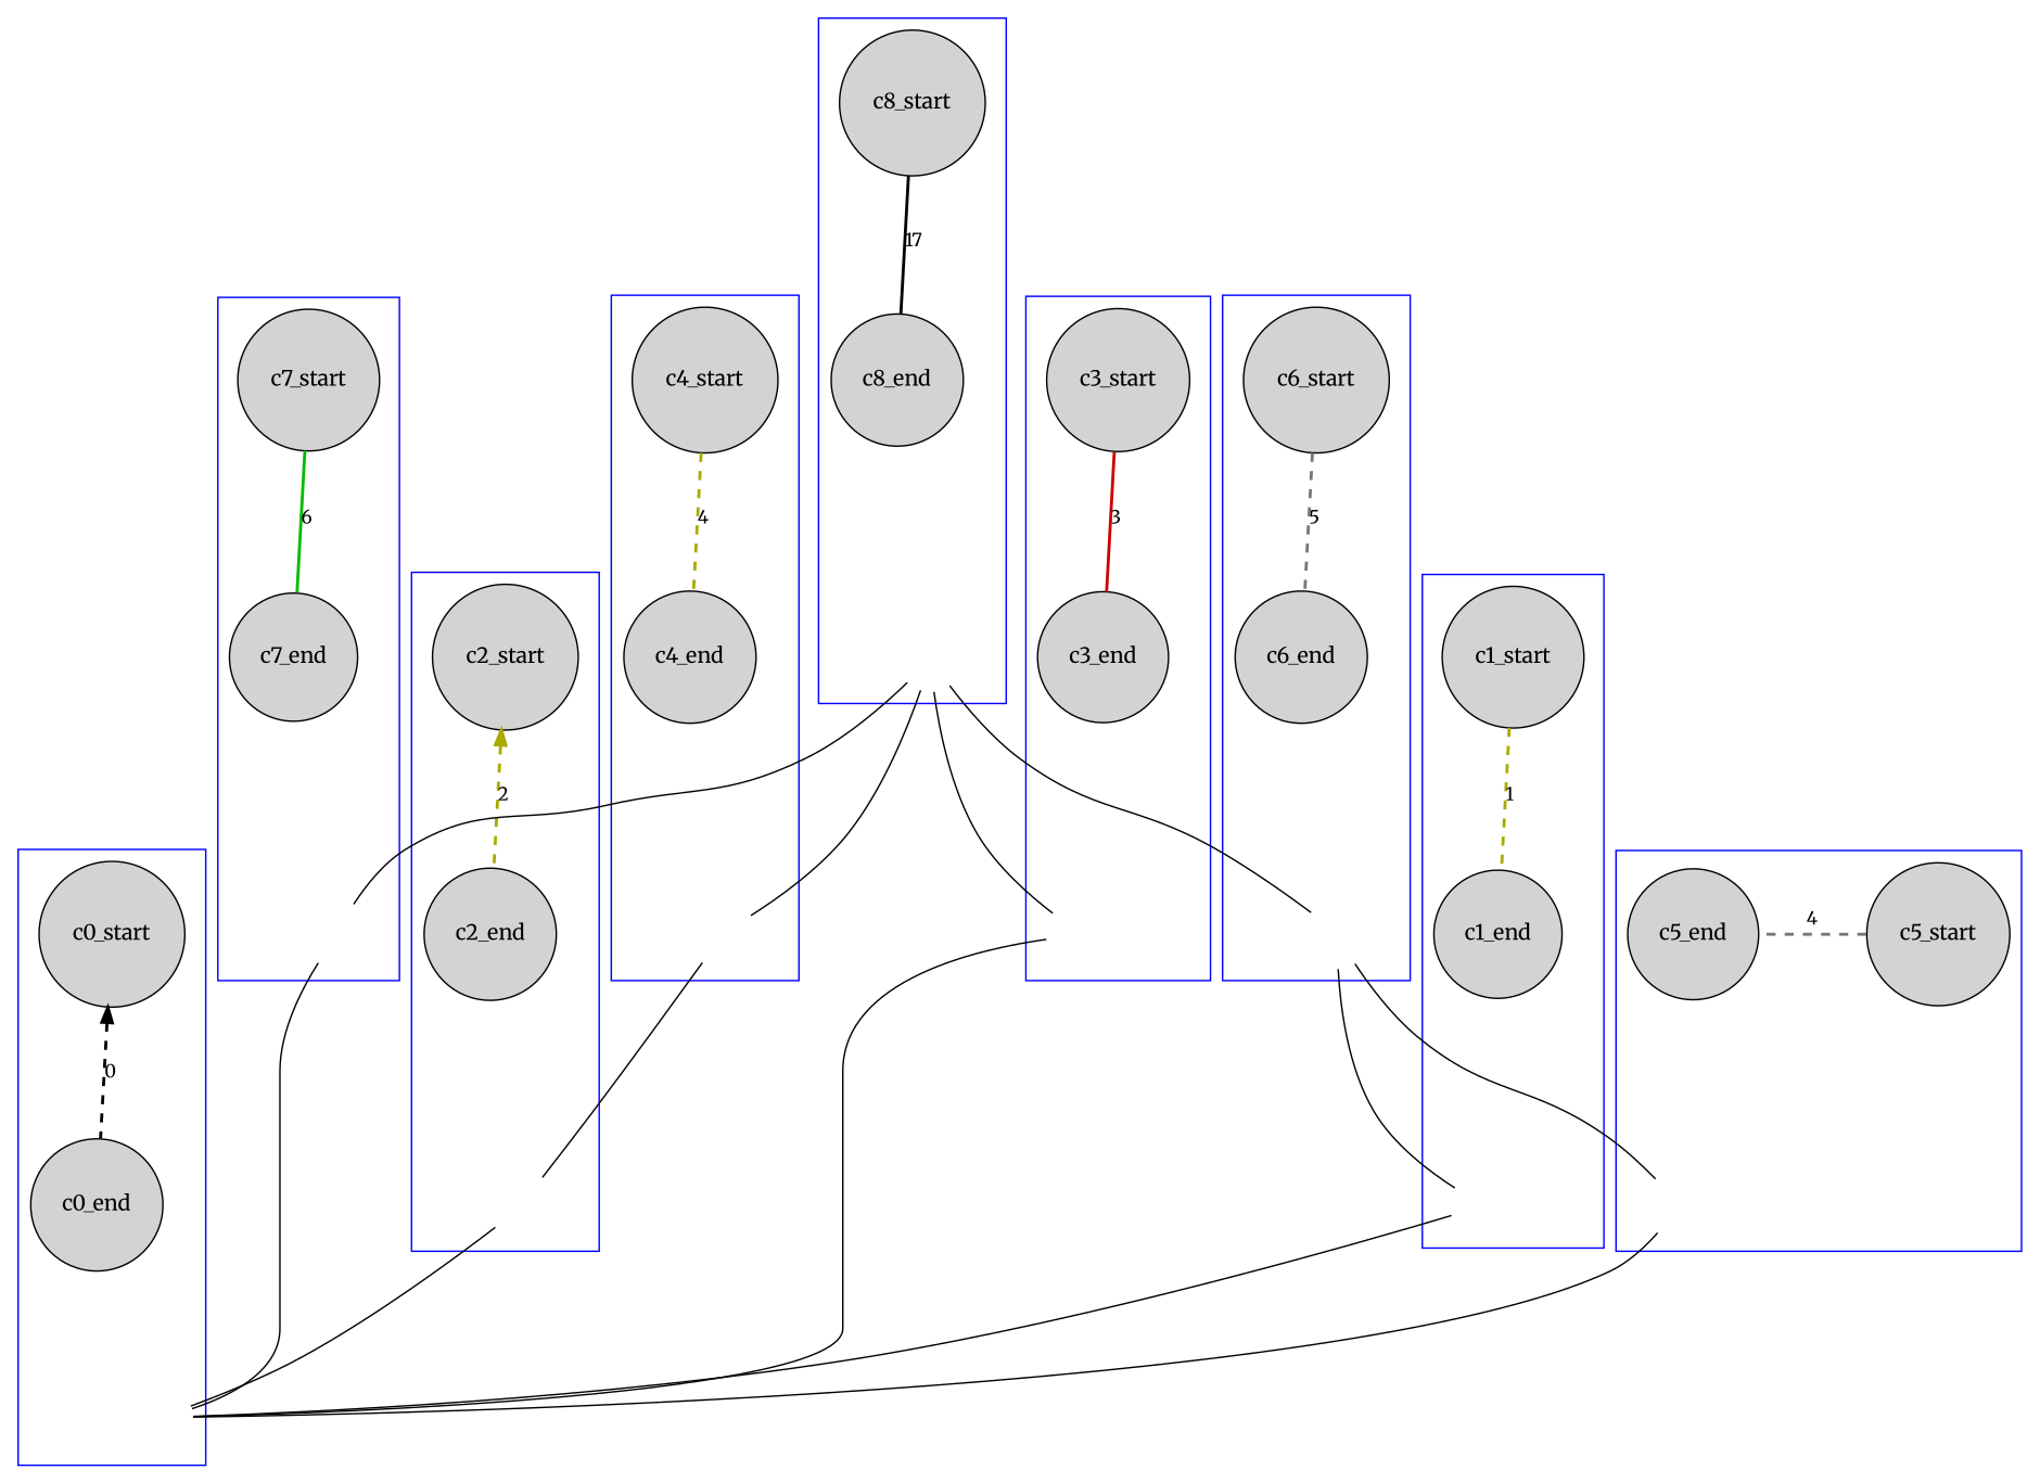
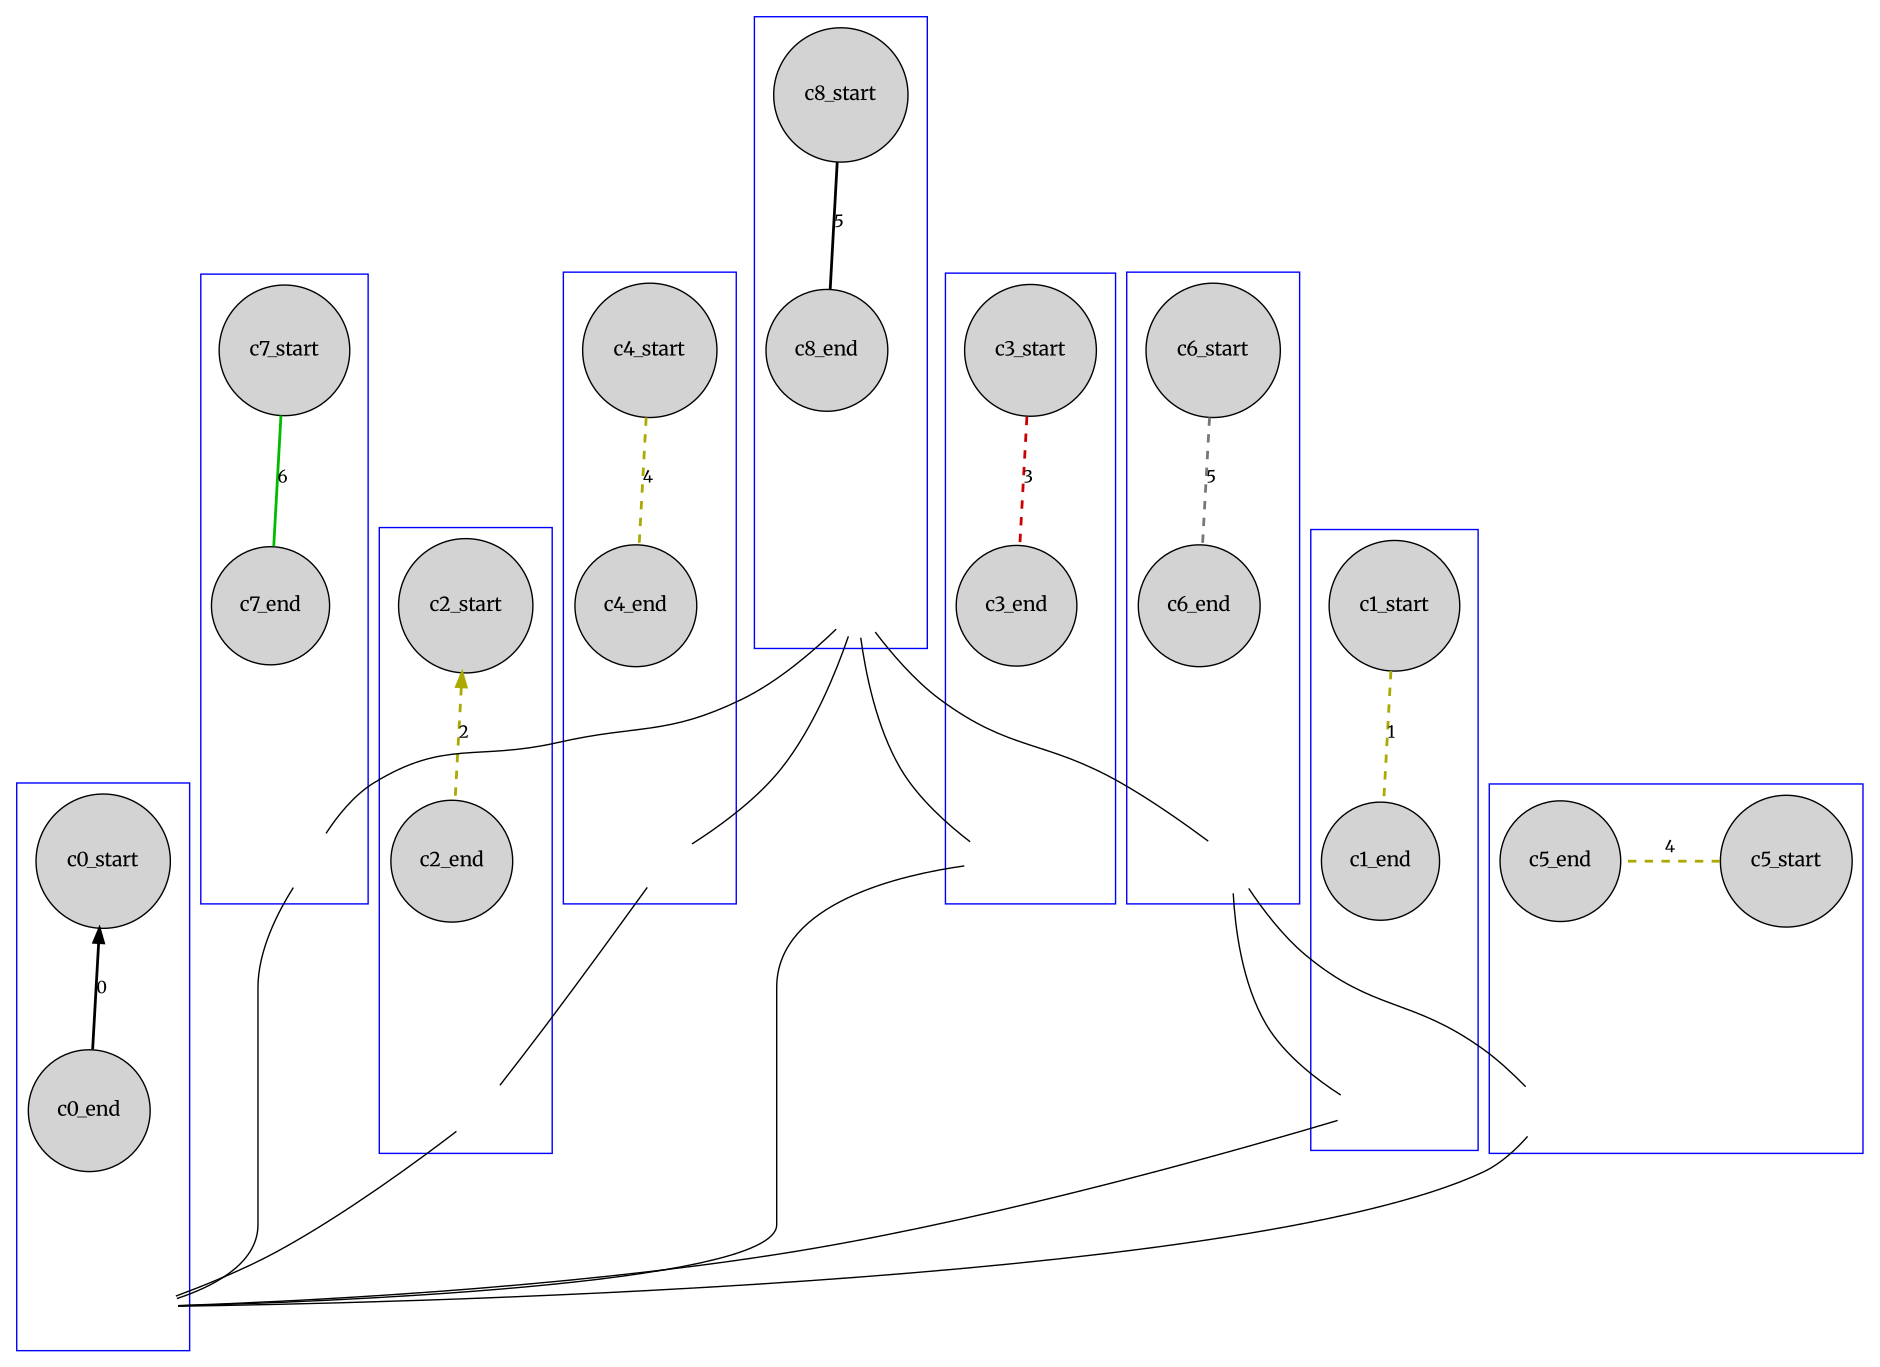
  digraph {
    fontname=Merriweather
    node [fontname=Merriweather shape=circle style=filled]
    edge [dir=none fontname=Merriweather labeldistance=1.5 minlen=2 style=invis]
    c0_start [width=.25]
    c0_end [width=.25]
    c0 [style=invis width=.25]
    c7_start [width=.25]
    c7_end [width=.25]
    c7 [style=invis width=.25]
    c1_start [width=.25]
    c1_end [width=.25]
    c1 [style=invis width=.25]
    c2_start [width=.25]
    c2_end [width=.25]
    c2 [style=invis width=.25]
    c3_start [width=.25]
    c3_end [width=.25]
    c3 [style=invis width=.25]
    c4_start [width=.25]
    c4_end [width=.25]
    c4 [style=invis width=.25]
    c5_start [width=.25]
    c5_end [width=.25]
    c5 [style=invis width=.25]
    c6_start [width=.25]
    c6_end [width=.25]
    c6 [style=invis width=.25]
    c8_start [width=.25]
    c8_end [width=.25]
    c8 [style=invis width=.25]
    subgraph cluster_1 {
      color=blue
      c0_start
      c0_end
      c0
    }
    subgraph cluster_2 {
      color=blue
      c7_start
      c7_end
      c7
    }
    subgraph cluster_3 {
      color=blue
      c1_start
      c1_end
      c1
    }
    subgraph cluster_4 {
      color=blue
      c2_start
      c2_end
      c2
    }
    subgraph cluster_5 {
      color=blue
      c3_start
      c3_end
      c3
    }
    subgraph cluster_6 {
      color=blue
      c4_start
      c4_end
      c4
    }
    subgraph cluster_7 {
      color=blue
      c5_start
      c5_end
      c5
    }
    subgraph cluster_8 {
      color=blue
      c6_start
      c6_end
      c6
    }
    subgraph cluster_9 {
      color=blue
      c8_start
      c8_end
      c8
    }
-   c0_start -> c0_end [dir=back fontsize=12 label=0 pensize=5 penwidth=2 style=dashed]
+   c0_start -> c0_end [dir=back fontsize=12 label=0 pensize=5 penwidth=2 style=solid]
    c0_start -> c0
    c0_end -> c0
    c7_start -> c7_end [color="#00BB00" fontsize=12 label=6 pensize=5 penwidth=2 style=""]
    c7_start -> c7
    c7_end -> c7
    c7 -> c0 [style=""]
    c1_start -> c1_end [color="#AAAA00" constraint=true fontsize=12 label=1 pensize=5 penwidth=2 style=dashed]
    c1_start -> c1
    c1_end -> c1
    c1 -> c0 [style=""]
    c2_start -> c2_end [color="#AAAA00" dir=back fontsize=12 label=2 pensize=5 penwidth=2 style=dashed]
    c2_start -> c2
    c2_end -> c2
    c2 -> c0 [style=""]
-   c3_start -> c3_end [color="#CC0000" fontsize=12 label=3 pensize=5 penwidth=2 style=""]
+   c3_start -> c3_end [color="#CC0000" fontsize=12 label=3 pensize=5 penwidth=2 style=dashed]
    c3_start -> c3
    c3_end -> c3
    c3 -> c0 [style=""]
    c4_start -> c4_end [color="#AAAA00" fontsize=12 label=4 pensize=5 penwidth=2 style=dashed]
    c4_start -> c4
    c4_end -> c4
    c4 -> c2 [style=""]
-   c5_start -> c5_end [color="#777777" constraint=false fontsize=12 label=4 pensize=5 penwidth=2 style=dashed]
+   c5_start -> c5_end [color="#AAAA00" constraint=false fontsize=12 label=4 pensize=5 penwidth=2 style=dashed]
    c5_start -> c5
    c5_end -> c5
    c5 -> c0 [style=""]
    c6_start -> c6_end [color="#777777" fontsize=12 label=5 pensize=5 penwidth=2 style=dashed]
    c6_start -> c6
    c6_end -> c6
    c6 -> c1 [style=""]
    c6 -> c5 [style=""]
-   c8_start -> c8_end [fontsize=12 label=17 pensize=5 penwidth=2 style=""]
+   c8_start -> c8_end [fontsize=12 label=5 pensize=5 penwidth=2 style=""]
    c8_start -> c8
    c8_end -> c8
    c8 -> c7 [style=""]
    c8 -> c3 [style=""]
    c8 -> c4 [style=""]
    c8 -> c6 [style=""]
  }
